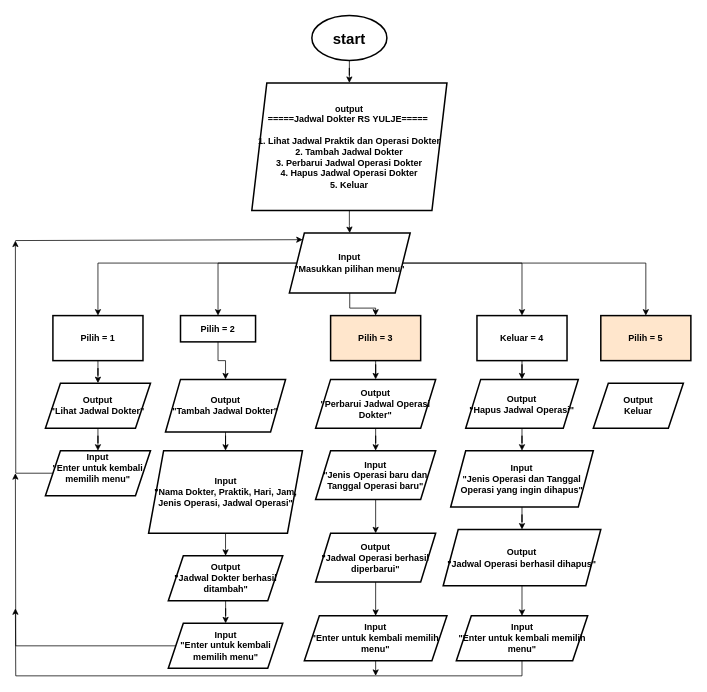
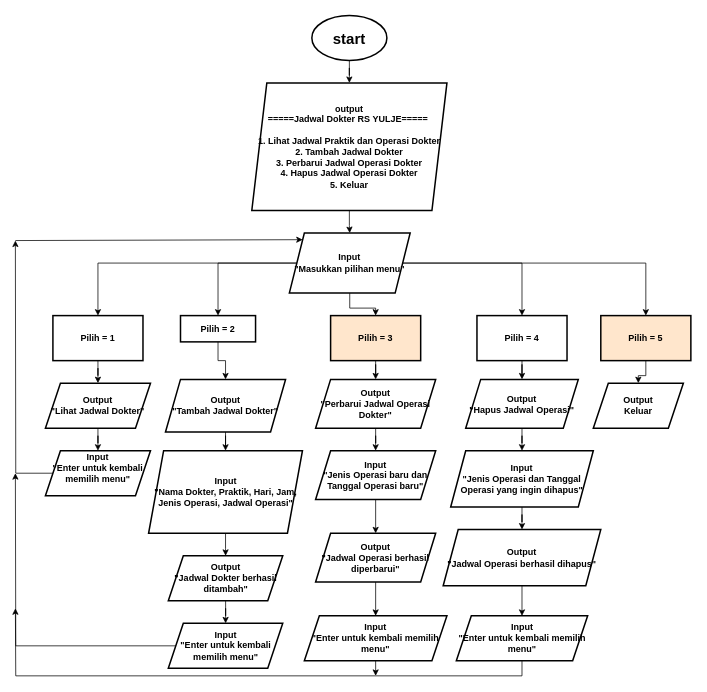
  <mxCell id="0" />
  <mxCell id="1" parent="0" />
  <mxCell id="2" value="" style="edgeStyle=orthogonalEdgeStyle;rounded=0;orthogonalLoop=1;jettySize=auto;html=1;" parent="1" source="3" target="5" edge="1"><mxGeometry relative="1" as="geometry" /></mxCell>
  <mxCell id="3" value="&lt;font style=&quot;font-size: 20px;&quot;&gt;&lt;b&gt;start&lt;/b&gt;&lt;/font&gt;" style="strokeWidth=2;html=1;shape=mxgraph.flowchart.start_1;whiteSpace=wrap;" parent="1" vertex="1"><mxGeometry x="415" y="20" width="100" height="60" as="geometry" /></mxCell>
  <mxCell id="4" value="" style="edgeStyle=orthogonalEdgeStyle;rounded=0;orthogonalLoop=1;jettySize=auto;html=1;" parent="1" source="5" target="11" edge="1"><mxGeometry relative="1" as="geometry" /></mxCell>
  <mxCell id="5" value="&lt;div&gt;&lt;span style=&quot;background-color: initial;&quot;&gt;&lt;b&gt;output&lt;/b&gt;&lt;/span&gt;&lt;/div&gt;&lt;div&gt;&lt;b&gt;=====Jadwal Dokter RS YULJE=====&amp;nbsp;&lt;/b&gt;&lt;/div&gt;&lt;div&gt;&lt;b&gt;&lt;br&gt;&lt;/b&gt;&lt;/div&gt;&lt;div&gt;&lt;b&gt;1. Lihat Jadwal Praktik dan Operasi Dokter&lt;/b&gt;&lt;/div&gt;&lt;div&gt;&lt;b&gt;2. Tambah Jadwal Dokter&lt;/b&gt;&lt;/div&gt;&lt;div&gt;&lt;b&gt;3. Perbarui Jadwal Operasi Dokter&lt;/b&gt;&lt;/div&gt;&lt;div&gt;&lt;b&gt;4. Hapus Jadwal Operasi Dokter&lt;/b&gt;&lt;/div&gt;&lt;div&gt;&lt;b&gt;5. Keluar&lt;/b&gt;&lt;/div&gt;" style="shape=parallelogram;perimeter=parallelogramPerimeter;whiteSpace=wrap;html=1;fixedSize=1;strokeWidth=2;" parent="1" vertex="1"><mxGeometry x="335" y="110" width="260" height="170" as="geometry" /></mxCell>
  <mxCell id="6" value="" style="edgeStyle=orthogonalEdgeStyle;rounded=0;orthogonalLoop=1;jettySize=auto;html=1;" parent="1" source="11" target="13" edge="1"><mxGeometry relative="1" as="geometry" /></mxCell>
  <mxCell id="7" value="" style="edgeStyle=orthogonalEdgeStyle;rounded=0;orthogonalLoop=1;jettySize=auto;html=1;" parent="1" source="11" target="19" edge="1"><mxGeometry relative="1" as="geometry" /></mxCell>
  <mxCell id="8" value="" style="edgeStyle=orthogonalEdgeStyle;rounded=0;orthogonalLoop=1;jettySize=auto;html=1;" edge="1" parent="1" source="11" target="29"><mxGeometry relative="1" as="geometry" /></mxCell>
  <mxCell id="9" value="" style="edgeStyle=orthogonalEdgeStyle;rounded=0;orthogonalLoop=1;jettySize=auto;html=1;" edge="1" parent="1" source="11" target="39"><mxGeometry relative="1" as="geometry" /></mxCell>
  <mxCell id="10" value="" style="edgeStyle=orthogonalEdgeStyle;rounded=0;orthogonalLoop=1;jettySize=auto;html=1;" edge="1" parent="1" source="11" target="49"><mxGeometry relative="1" as="geometry" /></mxCell>
  <mxCell id="11" value="&lt;b&gt;Input&lt;/b&gt;&lt;div&gt;&lt;b&gt;&quot;Masukkan pilihan menu&quot;&lt;/b&gt;&lt;/div&gt;" style="shape=parallelogram;perimeter=parallelogramPerimeter;whiteSpace=wrap;html=1;fixedSize=1;strokeWidth=2;" parent="1" vertex="1"><mxGeometry x="385" y="310" width="161" height="80" as="geometry" /></mxCell>
  <mxCell id="12" value="" style="edgeStyle=orthogonalEdgeStyle;rounded=0;orthogonalLoop=1;jettySize=auto;html=1;" parent="1" source="13" target="15" edge="1"><mxGeometry relative="1" as="geometry" /></mxCell>
  <mxCell id="13" value="&lt;b&gt;Pilih = 1&lt;/b&gt;" style="whiteSpace=wrap;html=1;strokeWidth=2;" parent="1" vertex="1"><mxGeometry x="70" y="420" width="120" height="60" as="geometry" /></mxCell>
  <mxCell id="14" value="" style="edgeStyle=orthogonalEdgeStyle;rounded=0;orthogonalLoop=1;jettySize=auto;html=1;" parent="1" source="15" target="17" edge="1"><mxGeometry relative="1" as="geometry" /></mxCell>
  <mxCell id="15" value="&lt;b&gt;Output&lt;/b&gt;&lt;div&gt;&lt;b&gt;&quot;Lihat Jadwal Dokter&quot;&lt;/b&gt;&lt;/div&gt;" style="shape=parallelogram;perimeter=parallelogramPerimeter;whiteSpace=wrap;html=1;fixedSize=1;strokeWidth=2;" parent="1" vertex="1"><mxGeometry x="60" y="510" width="140" height="60" as="geometry" /></mxCell>
  <mxCell id="16" style="edgeStyle=orthogonalEdgeStyle;rounded=0;orthogonalLoop=1;jettySize=auto;html=1;exitX=0;exitY=0.5;exitDx=0;exitDy=0;" edge="1" parent="1" source="17"><mxGeometry relative="1" as="geometry"><mxPoint x="20" y="320" as="targetPoint" /></mxGeometry></mxCell>
  <mxCell id="17" value="&lt;b&gt;Input&lt;/b&gt;&lt;div&gt;&lt;b&gt;&quot;Enter untuk kembali memilih menu&quot;&lt;br&gt;&lt;/b&gt;&lt;div&gt;&lt;br&gt;&lt;/div&gt;&lt;/div&gt;" style="shape=parallelogram;perimeter=parallelogramPerimeter;whiteSpace=wrap;html=1;fixedSize=1;strokeWidth=2;" parent="1" vertex="1"><mxGeometry x="60" y="600" width="140" height="60" as="geometry" /></mxCell>
  <mxCell id="18" value="" style="edgeStyle=orthogonalEdgeStyle;rounded=0;orthogonalLoop=1;jettySize=auto;html=1;" parent="1" source="19" target="21" edge="1"><mxGeometry relative="1" as="geometry" /></mxCell>
  <mxCell id="19" value="&lt;b&gt;Pilih = 2&lt;/b&gt;" style="whiteSpace=wrap;html=1;strokeWidth=2;" parent="1" vertex="1"><mxGeometry x="240" y="420" width="100" height="35" as="geometry" /></mxCell>
  <mxCell id="20" value="" style="edgeStyle=orthogonalEdgeStyle;rounded=0;orthogonalLoop=1;jettySize=auto;html=1;" parent="1" source="21" target="23" edge="1"><mxGeometry relative="1" as="geometry" /></mxCell>
  <mxCell id="21" value="&lt;b&gt;Output&lt;/b&gt;&lt;div&gt;&lt;b&gt;&quot;Tambah Jadwal Dokter&quot;&lt;/b&gt;&lt;/div&gt;" style="shape=parallelogram;perimeter=parallelogramPerimeter;whiteSpace=wrap;html=1;fixedSize=1;strokeWidth=2;" parent="1" vertex="1"><mxGeometry x="220" y="505" width="160" height="70" as="geometry" /></mxCell>
  <mxCell id="22" value="" style="edgeStyle=orthogonalEdgeStyle;rounded=0;orthogonalLoop=1;jettySize=auto;html=1;" parent="1" source="23" target="25" edge="1"><mxGeometry relative="1" as="geometry" /></mxCell>
  <mxCell id="23" value="&lt;b&gt;Input&lt;/b&gt;&lt;div&gt;&lt;b&gt;&quot;Nama Dokter, Praktik, Hari, Jam, Jenis Operasi, Jadwal Operasi&quot;&lt;/b&gt;&lt;/div&gt;" style="shape=parallelogram;perimeter=parallelogramPerimeter;whiteSpace=wrap;html=1;fixedSize=1;strokeWidth=2;" parent="1" vertex="1"><mxGeometry x="197.5" y="600" width="205" height="110" as="geometry" /></mxCell>
  <mxCell id="24" value="" style="edgeStyle=orthogonalEdgeStyle;rounded=0;orthogonalLoop=1;jettySize=auto;html=1;" edge="1" parent="1" source="25" target="27"><mxGeometry relative="1" as="geometry" /></mxCell>
  <mxCell id="25" value="&lt;b&gt;Output&lt;/b&gt;&lt;div&gt;&lt;b&gt;&quot;Jadwal Dokter berhasil ditambah&quot;&lt;/b&gt;&lt;/div&gt;" style="shape=parallelogram;perimeter=parallelogramPerimeter;whiteSpace=wrap;html=1;fixedSize=1;strokeWidth=2;" parent="1" vertex="1"><mxGeometry x="223.75" y="740" width="152.5" height="60" as="geometry" /></mxCell>
  <mxCell id="26" style="edgeStyle=orthogonalEdgeStyle;rounded=0;orthogonalLoop=1;jettySize=auto;html=1;exitX=0;exitY=0.5;exitDx=0;exitDy=0;" edge="1" parent="1" source="27"><mxGeometry relative="1" as="geometry"><mxPoint x="20" y="630" as="targetPoint" /></mxGeometry></mxCell>
  <mxCell id="27" value="&lt;b&gt;Input&lt;/b&gt;&lt;div&gt;&lt;b&gt;&quot;Enter untuk kembali memilih menu&quot;&lt;/b&gt;&lt;/div&gt;" style="shape=parallelogram;perimeter=parallelogramPerimeter;whiteSpace=wrap;html=1;fixedSize=1;strokeWidth=2;" vertex="1" parent="1"><mxGeometry x="223.75" y="830" width="152.5" height="60" as="geometry" /></mxCell>
  <mxCell id="28" value="" style="edgeStyle=orthogonalEdgeStyle;rounded=0;orthogonalLoop=1;jettySize=auto;html=1;" edge="1" parent="1" source="29" target="31"><mxGeometry relative="1" as="geometry" /></mxCell>
  <mxCell id="29" value="&lt;b&gt;Pilih = 3&lt;/b&gt;" style="whiteSpace=wrap;html=1;strokeWidth=2;fillColor=#ffe6cc;" vertex="1" parent="1"><mxGeometry x="440" y="420" width="120" height="60" as="geometry" /></mxCell>
  <mxCell id="30" value="" style="edgeStyle=orthogonalEdgeStyle;rounded=0;orthogonalLoop=1;jettySize=auto;html=1;" edge="1" parent="1" source="31" target="33"><mxGeometry relative="1" as="geometry" /></mxCell>
  <mxCell id="31" value="&lt;b&gt;Output&lt;/b&gt;&lt;div&gt;&lt;b&gt;&quot;Perbarui Jadwal Operasi Dokter&quot;&lt;/b&gt;&lt;/div&gt;" style="shape=parallelogram;perimeter=parallelogramPerimeter;whiteSpace=wrap;html=1;fixedSize=1;strokeWidth=2;" vertex="1" parent="1"><mxGeometry x="420" y="505" width="160" height="65" as="geometry" /></mxCell>
  <mxCell id="32" value="" style="edgeStyle=orthogonalEdgeStyle;rounded=0;orthogonalLoop=1;jettySize=auto;html=1;" edge="1" parent="1" source="33" target="35"><mxGeometry relative="1" as="geometry" /></mxCell>
  <mxCell id="33" value="&lt;b&gt;Input&lt;/b&gt;&lt;div&gt;&lt;b&gt;&quot;Jenis Operasi baru dan Tanggal Operasi baru&quot;&lt;/b&gt;&lt;/div&gt;" style="shape=parallelogram;perimeter=parallelogramPerimeter;whiteSpace=wrap;html=1;fixedSize=1;strokeWidth=2;" vertex="1" parent="1"><mxGeometry x="420" y="600" width="160" height="65" as="geometry" /></mxCell>
  <mxCell id="34" value="" style="edgeStyle=orthogonalEdgeStyle;rounded=0;orthogonalLoop=1;jettySize=auto;html=1;" edge="1" parent="1" source="35" target="37"><mxGeometry relative="1" as="geometry" /></mxCell>
  <mxCell id="35" value="&lt;b&gt;Output&lt;/b&gt;&lt;div&gt;&lt;b&gt;&quot;Jadwal Operasi berhasil diperbarui&quot;&lt;/b&gt;&lt;/div&gt;" style="shape=parallelogram;perimeter=parallelogramPerimeter;whiteSpace=wrap;html=1;fixedSize=1;strokeWidth=2;" vertex="1" parent="1"><mxGeometry x="420" y="710" width="160" height="65" as="geometry" /></mxCell>
  <mxCell id="36" style="edgeStyle=orthogonalEdgeStyle;rounded=0;orthogonalLoop=1;jettySize=auto;html=1;exitX=0.5;exitY=1;exitDx=0;exitDy=0;" edge="1" parent="1" source="37"><mxGeometry relative="1" as="geometry"><mxPoint x="500" y="900" as="targetPoint" /></mxGeometry></mxCell>
  <mxCell id="37" value="&lt;b&gt;Input&lt;/b&gt;&lt;div&gt;&lt;b&gt;&quot;Enter untuk kembali memilih menu&quot;&lt;/b&gt;&lt;/div&gt;" style="shape=parallelogram;perimeter=parallelogramPerimeter;whiteSpace=wrap;html=1;fixedSize=1;strokeWidth=2;" vertex="1" parent="1"><mxGeometry x="405" y="820" width="190" height="60" as="geometry" /></mxCell>
  <mxCell id="38" value="" style="edgeStyle=orthogonalEdgeStyle;rounded=0;orthogonalLoop=1;jettySize=auto;html=1;" edge="1" parent="1" source="39" target="41"><mxGeometry relative="1" as="geometry" /></mxCell>
- <mxCell id="39" value="&lt;b&gt;Keluar = 4&lt;/b&gt;" style="whiteSpace=wrap;html=1;strokeWidth=2;" vertex="1" parent="1"><mxGeometry x="635" y="420" width="120" height="60" as="geometry" /></mxCell>
+ <mxCell id="39" value="&lt;b&gt;Pilih = 4&lt;/b&gt;" style="whiteSpace=wrap;html=1;strokeWidth=2;" vertex="1" parent="1"><mxGeometry x="635" y="420" width="120" height="60" as="geometry" /></mxCell>
  <mxCell id="40" value="" style="edgeStyle=orthogonalEdgeStyle;rounded=0;orthogonalLoop=1;jettySize=auto;html=1;" edge="1" parent="1" source="41" target="43"><mxGeometry relative="1" as="geometry" /></mxCell>
  <mxCell id="41" value="&lt;b&gt;Output&lt;/b&gt;&lt;div&gt;&lt;b&gt;&quot;Hapus Jadwal Operasi&quot;&lt;/b&gt;&lt;/div&gt;" style="shape=parallelogram;perimeter=parallelogramPerimeter;whiteSpace=wrap;html=1;fixedSize=1;strokeWidth=2;" vertex="1" parent="1"><mxGeometry x="620" y="505" width="150" height="65" as="geometry" /></mxCell>
  <mxCell id="42" value="" style="edgeStyle=orthogonalEdgeStyle;rounded=0;orthogonalLoop=1;jettySize=auto;html=1;" edge="1" parent="1" source="43" target="45"><mxGeometry relative="1" as="geometry" /></mxCell>
  <mxCell id="43" value="&lt;b&gt;Input&lt;/b&gt;&lt;div&gt;&lt;b&gt;&quot;Jenis Operasi dan Tanggal Operasi yang ingin dihapus&quot;&lt;/b&gt;&lt;/div&gt;" style="shape=parallelogram;perimeter=parallelogramPerimeter;whiteSpace=wrap;html=1;fixedSize=1;strokeWidth=2;" vertex="1" parent="1"><mxGeometry x="600" y="600" width="190" height="75" as="geometry" /></mxCell>
  <mxCell id="44" value="" style="edgeStyle=orthogonalEdgeStyle;rounded=0;orthogonalLoop=1;jettySize=auto;html=1;" edge="1" parent="1" source="45" target="47"><mxGeometry relative="1" as="geometry" /></mxCell>
  <mxCell id="45" value="&lt;b&gt;Output&lt;/b&gt;&lt;div&gt;&lt;b&gt;&quot;Jadwal Operasi berhasil dihapus&quot;&lt;/b&gt;&lt;/div&gt;" style="shape=parallelogram;perimeter=parallelogramPerimeter;whiteSpace=wrap;html=1;fixedSize=1;strokeWidth=2;" vertex="1" parent="1"><mxGeometry x="590" y="705" width="210" height="75" as="geometry" /></mxCell>
  <mxCell id="46" style="edgeStyle=orthogonalEdgeStyle;rounded=0;orthogonalLoop=1;jettySize=auto;html=1;exitX=0.5;exitY=1;exitDx=0;exitDy=0;" edge="1" parent="1" source="47"><mxGeometry relative="1" as="geometry"><mxPoint x="20" y="810" as="targetPoint" /></mxGeometry></mxCell>
  <mxCell id="47" value="&lt;b&gt;Input&lt;/b&gt;&lt;div&gt;&lt;b&gt;&quot;Enter untuk kembali memilih menu&quot;&lt;/b&gt;&lt;/div&gt;" style="shape=parallelogram;perimeter=parallelogramPerimeter;whiteSpace=wrap;html=1;fixedSize=1;strokeWidth=2;" vertex="1" parent="1"><mxGeometry x="607.5" y="820" width="175" height="60" as="geometry" /></mxCell>
+ <mxCell id="48" value="" style="edgeStyle=orthogonalEdgeStyle;rounded=0;orthogonalLoop=1;jettySize=auto;html=1;" edge="1" parent="1" source="49" target="50"><mxGeometry relative="1" as="geometry" /></mxCell>
  <mxCell id="49" value="&lt;b&gt;Pilih = 5&lt;/b&gt;" style="whiteSpace=wrap;html=1;strokeWidth=2;fillColor=#ffe6cc;" vertex="1" parent="1"><mxGeometry x="800" y="420" width="120" height="60" as="geometry" /></mxCell>
  <mxCell id="50" value="&lt;b&gt;Output&lt;/b&gt;&lt;div&gt;&lt;b&gt;Keluar&lt;/b&gt;&lt;/div&gt;" style="shape=parallelogram;perimeter=parallelogramPerimeter;whiteSpace=wrap;html=1;fixedSize=1;strokeWidth=2;" vertex="1" parent="1"><mxGeometry x="790" y="510" width="120" height="60" as="geometry" /></mxCell>
  <mxCell id="51" value="" style="edgeStyle=none;orthogonalLoop=1;jettySize=auto;html=1;rounded=0;entryX=0;entryY=0;entryDx=0;entryDy=0;" edge="1" parent="1" target="11"><mxGeometry width="100" relative="1" as="geometry"><mxPoint x="20" y="320" as="sourcePoint" /><mxPoint x="120" y="320" as="targetPoint" /><Array as="points" /></mxGeometry></mxCell>
